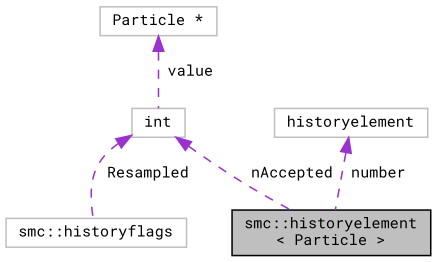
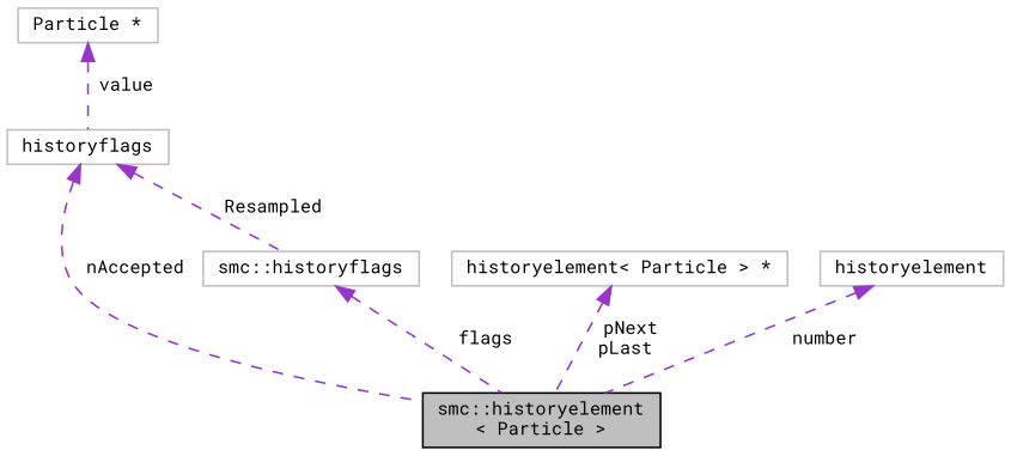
  digraph {
    fontname="Roboto Mono"
    node [color=grey75 fillcolor=white fontname="Roboto Mono" fontsize=10 shape=record style=filled]
    edge [color=darkorchid3 dir=back fontname="Roboto Mono" fontsize=10 labelfontname=Helvetica labelfontsize=10 style=dashed]
    n1 [color=black fillcolor=grey75 fontcolor=black height=0.2 label="smc::historyelement\l\< Particle \>" width=0.4]
    n2 [height=0.2 label="Particle *" width=0.4]
-   n3 [height=0.2 label=int width=0.4]
+   n3 [height=0.2 label=historyflags width=0.4]
+   n4 [height=0.2 label="historyelement\< Particle \> *" width=0.4]
    n5 [height=0.2 label="smc::historyflags" width=0.4]
    n6 [height=0.2 label=historyelement width=0.4]
    n2 -> n3 [label=" value"]
    n3 -> n1 [label=" nAccepted"]
    n3 -> n5 [label=" Resampled"]
+   n4 -> n1 [label=" pNext\npLast"]
+   n5 -> n1 [label=" flags"]
    n6 -> n1 [label=" number"]
  }
